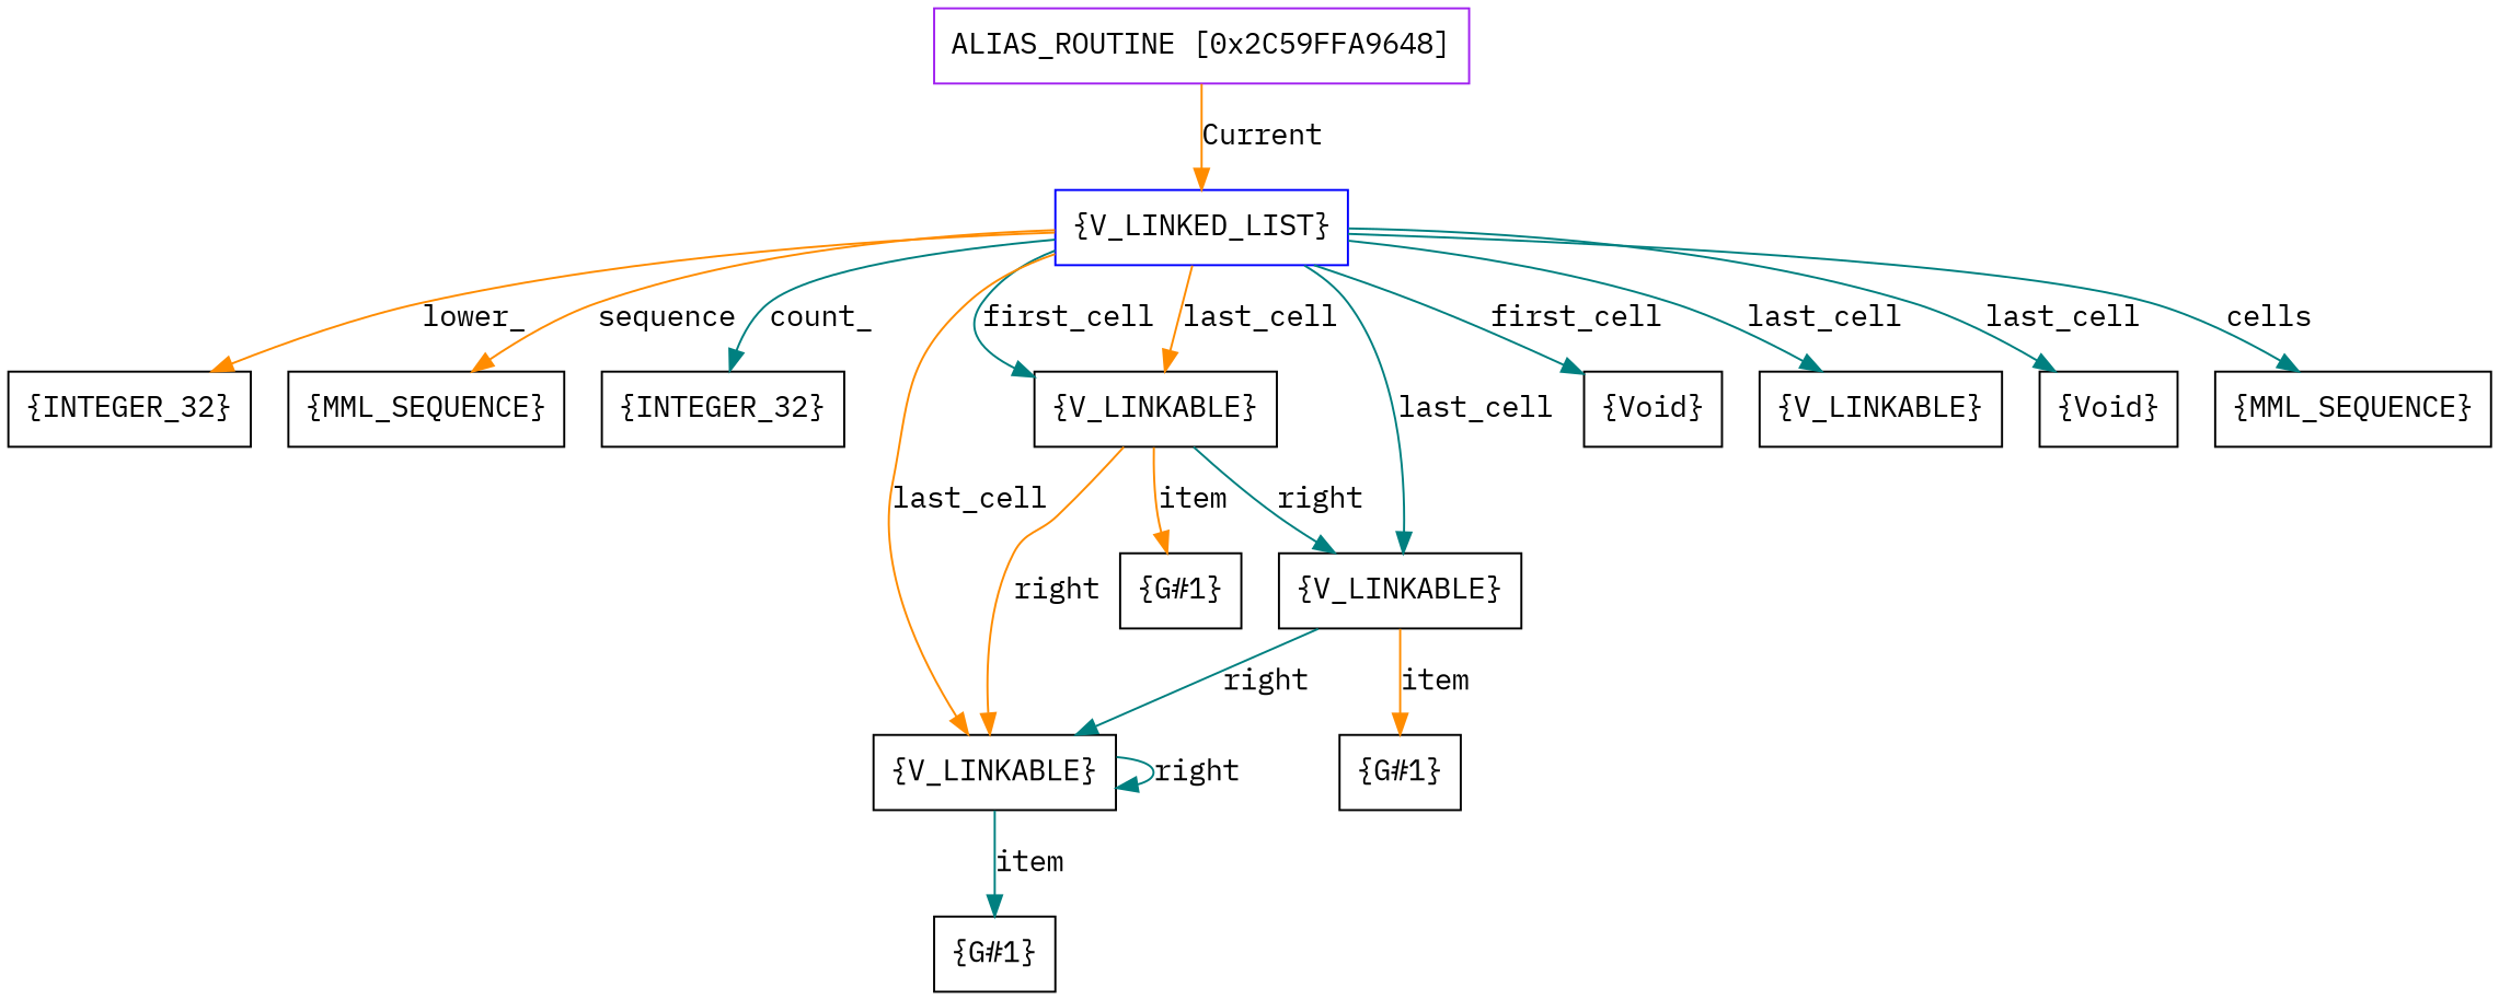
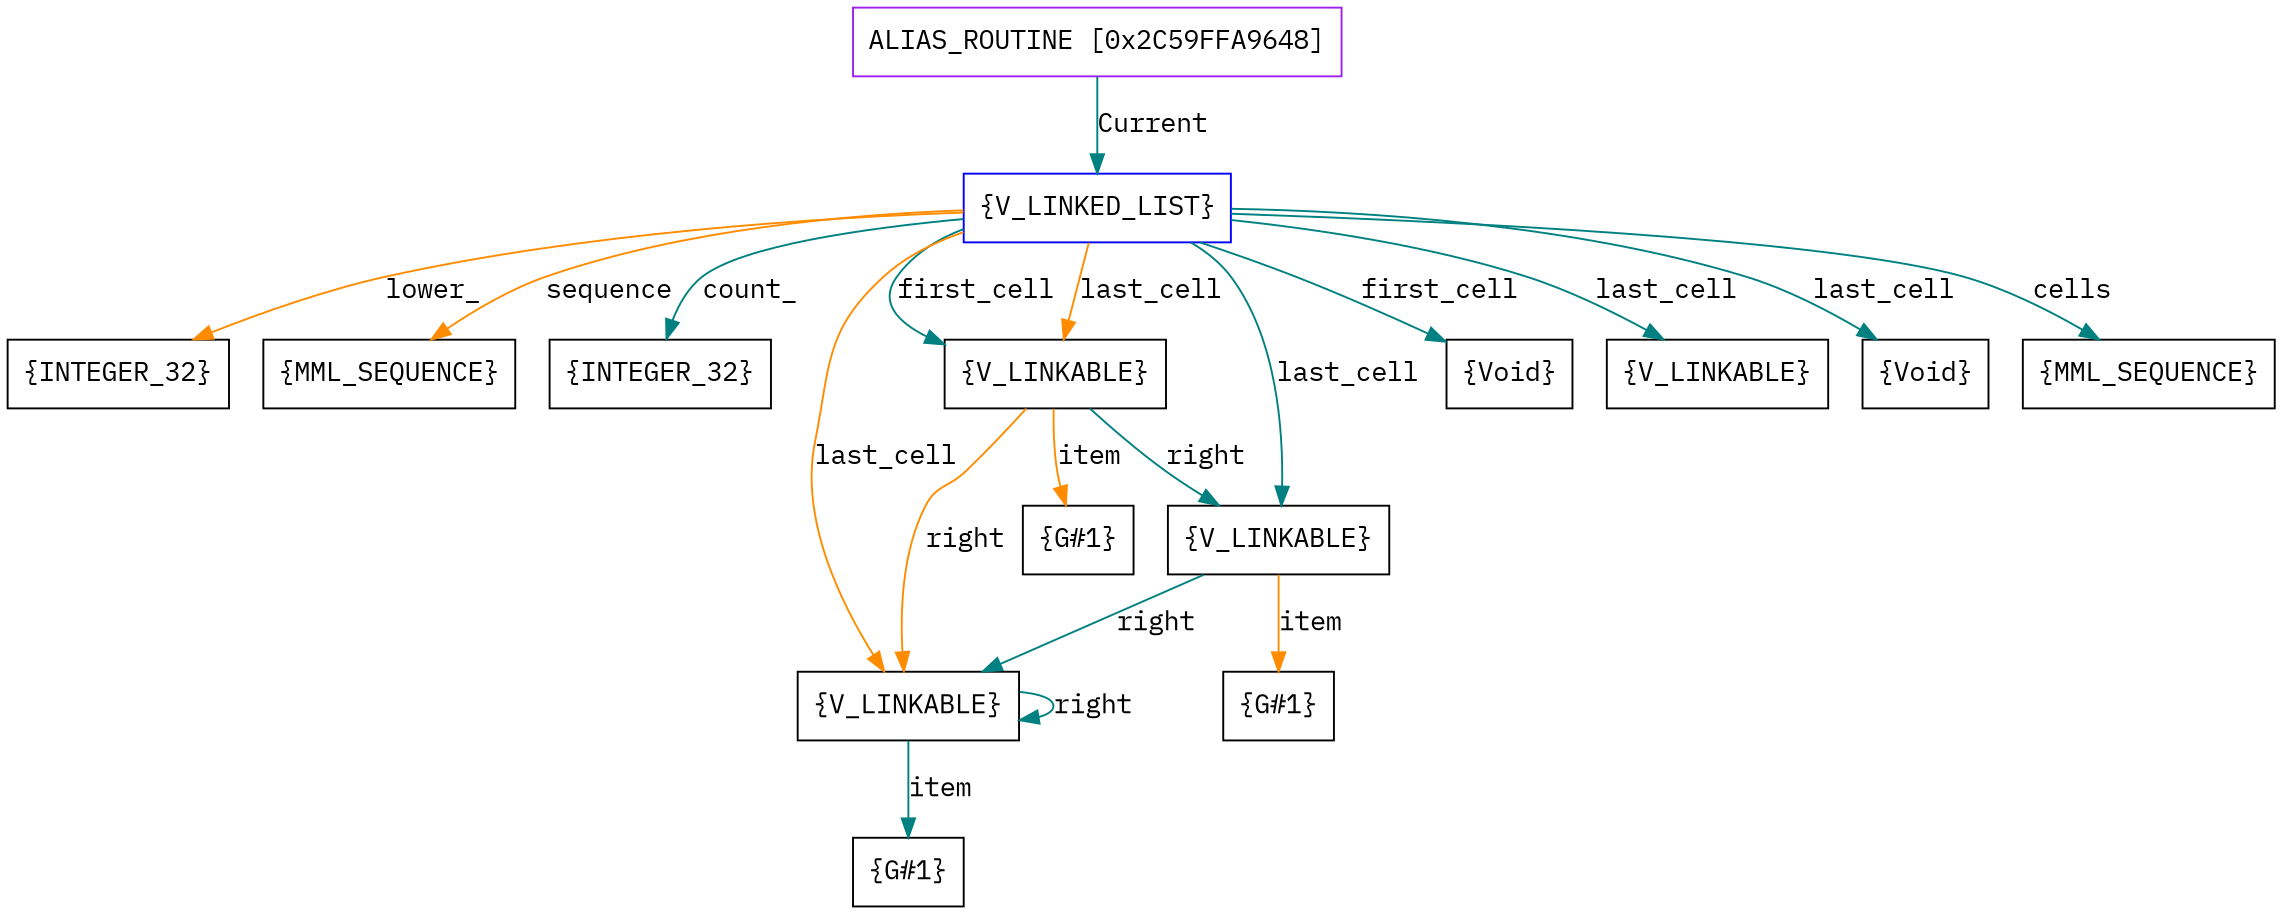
  digraph {
    fontname="IBM Plex Mono"
    node [fontname="IBM Plex Mono" shape=box]
    edge [color=teal fontname="IBM Plex Mono"]
    n1 [color=purple label=<ALIAS_ROUTINE [0x2C59FFA9648]>]
    n2 [color=blue label=<{V_LINKED_LIST}>]
    n3 [label=<{INTEGER_32}>]
    n4 [label=<{MML_SEQUENCE}>]
    n5 [label=<{INTEGER_32}>]
    n6 [label=<{V_LINKABLE}>]
    n7 [label=<{V_LINKABLE}>]
    n8 [label=<{V_LINKABLE}>]
    n9 [label=<{Void}>]
    n10 [label=<{V_LINKABLE}>]
    n11 [label=<{Void}>]
    n12 [label=<{MML_SEQUENCE}>]
    n13 [label=<{G#1}>]
    n14 [label=<{G#1}>]
    n15 [label=<{G#1}>]
-   n1 -> n2 [color=darkorange label=<Current>]
+   n1 -> n2 [label=<Current>]
    n2 -> n3 [color=darkorange label=<lower_>]
    n2 -> n4 [color=darkorange label=<sequence>]
    n2 -> n5 [label=<count_>]
    n2 -> n6 [label=<first_cell>]
    n2 -> n6 [color=darkorange label=<last_cell>]
    n2 -> n7 [label=<last_cell>]
    n2 -> n8 [color=darkorange label=<last_cell>]
    n2 -> n9 [label=<first_cell>]
    n2 -> n10 [label=<last_cell>]
    n2 -> n11 [label=<last_cell>]
    n2 -> n12 [label=<cells>]
    n6 -> n7 [label=<right>]
    n6 -> n8 [color=darkorange label=<right>]
    n6 -> n13 [color=darkorange label=<item>]
    n7 -> n8 [label=<right>]
    n7 -> n14 [color=darkorange label=<item>]
    n8 -> n8 [label=<right>]
    n8 -> n15 [label=<item>]
  }
